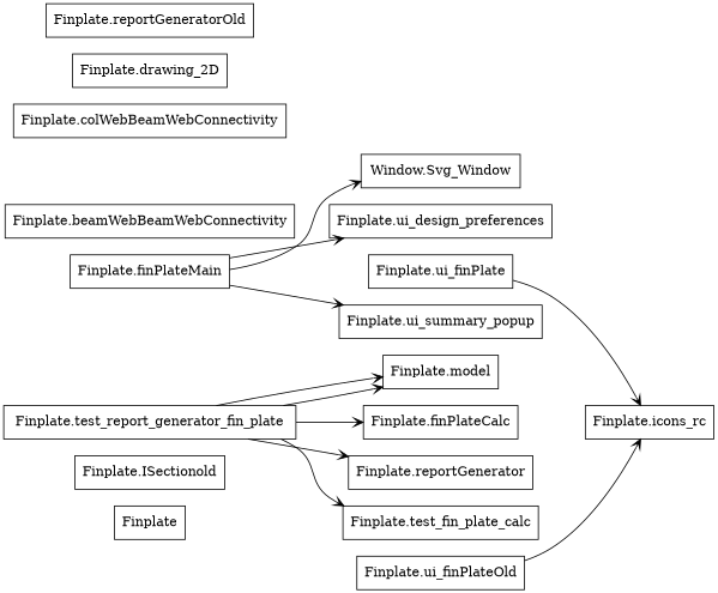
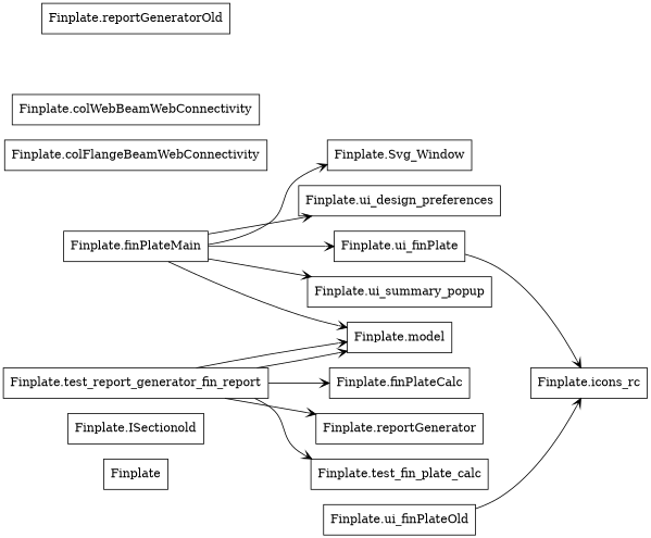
  digraph {
    rankdir=LR
    node [shape=box]
    edge [arrowhead=open arrowtail=none]
    n1 [label=Finplate]
    n2 [label="Finplate.ISectionold"]
-   n3 [label="Window.Svg_Window"]
-   n4 [label="Finplate.beamWebBeamWebConnectivity"]
+   n3 [label="Finplate.Svg_Window"]
+   n5 [label="Finplate.colFlangeBeamWebConnectivity"]
    n6 [label="Finplate.colWebBeamWebConnectivity"]
-   n7 [label="Finplate.drawing_2D"]
    n8 [label="Finplate.finPlateCalc"]
    n9 [label="Finplate.model"]
    n10 [label="Finplate.finPlateMain"]
    n11 [label="Finplate.ui_design_preferences"]
    n12 [label="Finplate.ui_finPlate"]
    n13 [label="Finplate.ui_summary_popup"]
    n14 [label="Finplate.icons_rc"]
    n15 [label="Finplate.reportGenerator"]
    n16 [label="Finplate.reportGeneratorOld"]
    n17 [label="Finplate.test_fin_plate_calc"]
-   n18 [label="Finplate.test_report_generator_fin_plate"]
+   n18 [label="Finplate.test_report_generator_fin_report"]
    n19 [label="Finplate.ui_finPlateOld"]
    n10 -> n3
+   n10 -> n9
    n10 -> n11
+   n10 -> n12
    n10 -> n13
    n12 -> n14
    n18 -> n8
    n18 -> n9
    n18 -> n9
    n18 -> n15
    n18 -> n17
    n19 -> n14
  }
